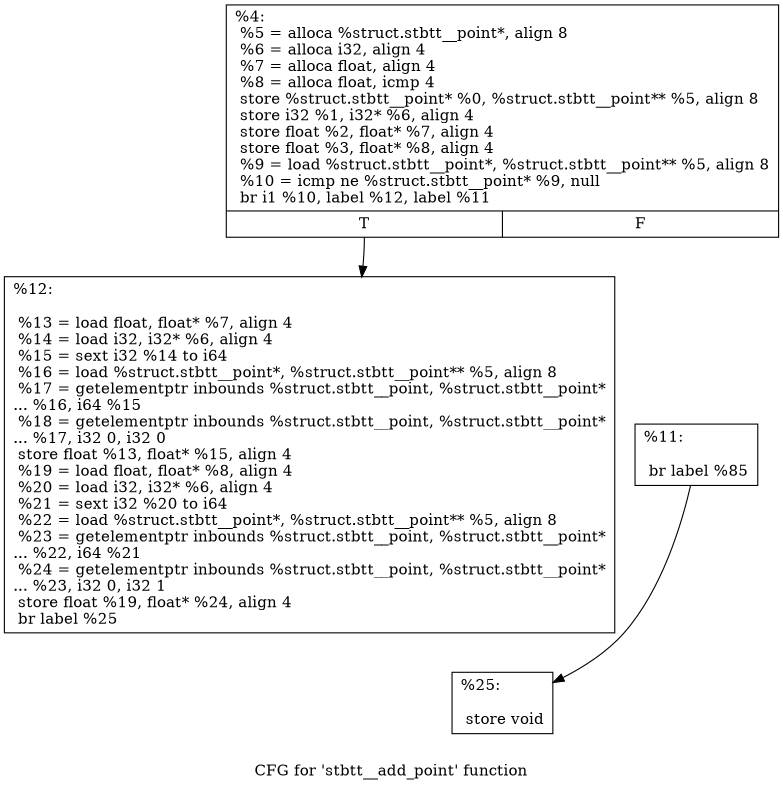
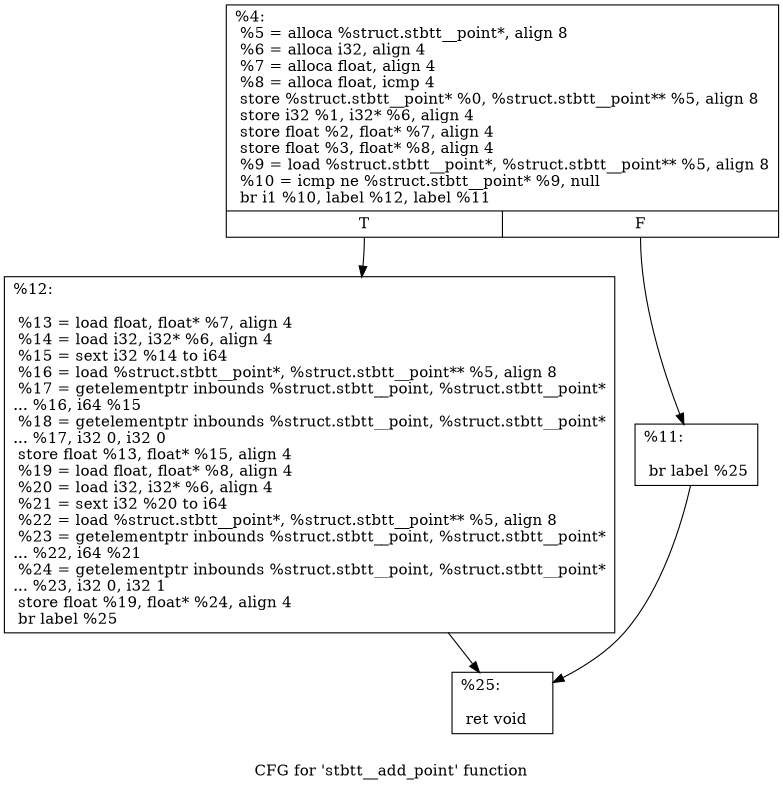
  digraph {
    label="CFG for 'stbtt__add_point' function"
    node [shape=record]
    n1 [label="{%4:\l  %5 = alloca %struct.stbtt__point*, align 8\l  %6 = alloca i32, align 4\l  %7 = alloca float, align 4\l  %8 = alloca float, icmp 4\l  store %struct.stbtt__point* %0, %struct.stbtt__point** %5, align 8\l  store i32 %1, i32* %6, align 4\l  store float %2, float* %7, align 4\l  store float %3, float* %8, align 4\l  %9 = load %struct.stbtt__point*, %struct.stbtt__point** %5, align 8\l  %10 = icmp ne %struct.stbtt__point* %9, null\l  br i1 %10, label %12, label %11\l|{<s0>T|<s1>F}}"]
    n2 [label="{%12:\l\l  %13 = load float, float* %7, align 4\l  %14 = load i32, i32* %6, align 4\l  %15 = sext i32 %14 to i64\l  %16 = load %struct.stbtt__point*, %struct.stbtt__point** %5, align 8\l  %17 = getelementptr inbounds %struct.stbtt__point, %struct.stbtt__point*\l... %16, i64 %15\l  %18 = getelementptr inbounds %struct.stbtt__point, %struct.stbtt__point*\l... %17, i32 0, i32 0\l  store float %13, float* %15, align 4\l  %19 = load float, float* %8, align 4\l  %20 = load i32, i32* %6, align 4\l  %21 = sext i32 %20 to i64\l  %22 = load %struct.stbtt__point*, %struct.stbtt__point** %5, align 8\l  %23 = getelementptr inbounds %struct.stbtt__point, %struct.stbtt__point*\l... %22, i64 %21\l  %24 = getelementptr inbounds %struct.stbtt__point, %struct.stbtt__point*\l... %23, i32 0, i32 1\l  store float %19, float* %24, align 4\l  br label %25\l}"]
-   n3 [label="{%11:\l\l  br label %85\l}"]
-   n4 [label="{%25:\l\l  store void\l}"]
+   n3 [label="{%11:\l\l  br label %25\l}"]
+   n4 [label="{%25:\l\l  ret void\l}"]
    n1 -> n2 [tailport=s0]
+   n1 -> n3 [tailport=s1]
+   n2 -> n4
    n3 -> n4
  }
